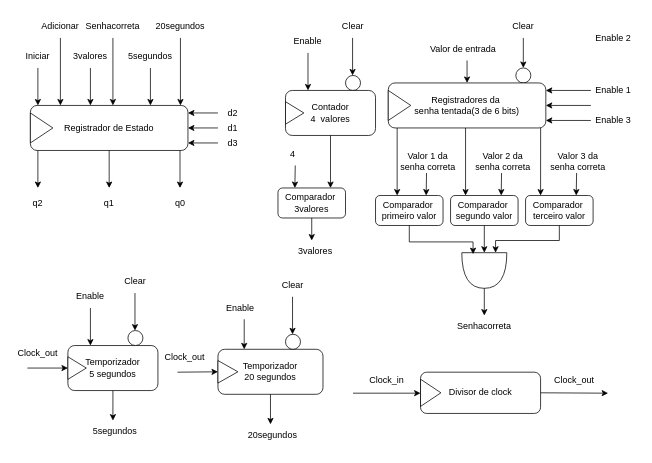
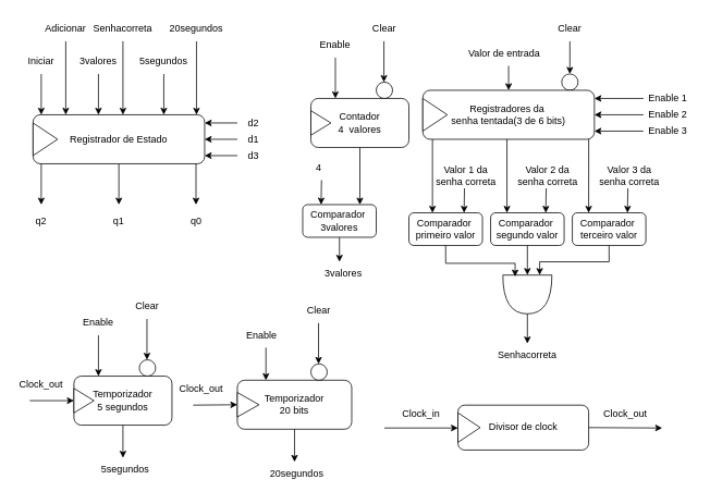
  <mxCell id="0" />
  <mxCell id="1" parent="0" />
  <mxCell id="2" value="" style="group" vertex="1" connectable="0" parent="1"><mxGeometry x="40" y="140" width="210" height="60" as="geometry" /></mxCell>
  <mxCell id="3" value="Registrador de Estado" style="rounded=1;whiteSpace=wrap;html=1;" vertex="1" parent="2"><mxGeometry width="210" height="60" as="geometry" /></mxCell>
  <mxCell id="4" value="" style="triangle;whiteSpace=wrap;html=1;movable=1;resizable=1;rotatable=1;deletable=1;editable=1;locked=0;connectable=1;" vertex="1" parent="2"><mxGeometry y="10" width="30" height="40" as="geometry" /></mxCell>
  <mxCell id="5" value="&lt;div&gt;Comparador&amp;nbsp;&lt;/div&gt;&lt;div&gt;terceiro valor&lt;br&gt;&lt;/div&gt;" style="rounded=1;whiteSpace=wrap;html=1;" vertex="1" parent="1"><mxGeometry x="700" y="260" width="90" height="40" as="geometry" /></mxCell>
  <mxCell id="6" value="" style="endArrow=classic;html=1;rounded=0;exitX=0.967;exitY=1;exitDx=0;exitDy=0;exitPerimeter=0;" edge="1" parent="1" source="78"><mxGeometry width="50" height="50" relative="1" as="geometry"><mxPoint x="440" y="290" as="sourcePoint" /><mxPoint x="720" y="260" as="targetPoint" /></mxGeometry></mxCell>
  <mxCell id="7" value="" style="endArrow=classic;html=1;rounded=0;exitX=0.967;exitY=1;exitDx=0;exitDy=0;exitPerimeter=0;" edge="1" parent="1"><mxGeometry width="50" height="50" relative="1" as="geometry"><mxPoint x="528.82" y="170" as="sourcePoint" /><mxPoint x="528.82" y="260" as="targetPoint" /></mxGeometry></mxCell>
  <mxCell id="8" value="" style="endArrow=classic;html=1;rounded=0;exitX=0.967;exitY=1;exitDx=0;exitDy=0;exitPerimeter=0;" edge="1" parent="1"><mxGeometry width="50" height="50" relative="1" as="geometry"><mxPoint x="620" y="170" as="sourcePoint" /><mxPoint x="620" y="260" as="targetPoint" /></mxGeometry></mxCell>
  <mxCell id="9" value="" style="endArrow=classic;html=1;rounded=0;entryX=0.75;entryY=0;entryDx=0;entryDy=0;" edge="1" parent="1" target="5"><mxGeometry width="50" height="50" relative="1" as="geometry"><mxPoint x="768" y="230" as="sourcePoint" /><mxPoint x="490" y="240" as="targetPoint" /></mxGeometry></mxCell>
  <mxCell id="10" value="Valor 3 da senha correta" style="text;html=1;align=center;verticalAlign=middle;whiteSpace=wrap;rounded=0;" vertex="1" parent="1"><mxGeometry x="730" y="200" width="80" height="30" as="geometry" /></mxCell>
  <mxCell id="11" value="Valor 2 da senha correta" style="text;html=1;align=center;verticalAlign=middle;whiteSpace=wrap;rounded=0;" vertex="1" parent="1"><mxGeometry x="630" y="200" width="80" height="30" as="geometry" /></mxCell>
  <mxCell id="12" value="&lt;div&gt;Comparador&amp;nbsp;&lt;/div&gt;&lt;div&gt;segundo valor&lt;br&gt;&lt;/div&gt;" style="rounded=1;whiteSpace=wrap;html=1;" vertex="1" parent="1"><mxGeometry x="600" y="260" width="90" height="40" as="geometry" /></mxCell>
  <mxCell id="13" value="" style="endArrow=classic;html=1;rounded=0;entryX=0.75;entryY=0;entryDx=0;entryDy=0;" edge="1" target="12" parent="1"><mxGeometry width="50" height="50" relative="1" as="geometry"><mxPoint x="668" y="230" as="sourcePoint" /><mxPoint x="390" y="240" as="targetPoint" /></mxGeometry></mxCell>
  <mxCell id="14" value="Valor 1 da senha correta" style="text;html=1;align=center;verticalAlign=middle;whiteSpace=wrap;rounded=0;" vertex="1" parent="1"><mxGeometry x="530" y="200" width="80" height="30" as="geometry" /></mxCell>
  <mxCell id="15" value="&lt;div&gt;Comparador&amp;nbsp;&lt;/div&gt;&lt;div&gt;primeiro valor&lt;br&gt;&lt;/div&gt;" style="rounded=1;whiteSpace=wrap;html=1;" vertex="1" parent="1"><mxGeometry x="500" y="260" width="90" height="40" as="geometry" /></mxCell>
  <mxCell id="16" value="" style="endArrow=classic;html=1;rounded=0;entryX=0.75;entryY=0;entryDx=0;entryDy=0;" edge="1" target="15" parent="1"><mxGeometry width="50" height="50" relative="1" as="geometry"><mxPoint x="568" y="230" as="sourcePoint" /><mxPoint x="290" y="240" as="targetPoint" /></mxGeometry></mxCell>
  <mxCell id="17" value="" style="shape=or;whiteSpace=wrap;html=1;rotation=90;" vertex="1" parent="1"><mxGeometry x="621.25" y="330" width="47.5" height="60" as="geometry" /></mxCell>
  <mxCell id="18" value="" style="endArrow=classic;html=1;rounded=0;entryX=0;entryY=0.75;entryDx=0;entryDy=0;entryPerimeter=0;" edge="1" parent="1"><mxGeometry width="50" height="50" relative="1" as="geometry"><mxPoint x="545" y="300" as="sourcePoint" /><mxPoint x="630" y="338.13" as="targetPoint" /><Array as="points"><mxPoint x="545" y="321.88" /><mxPoint x="630" y="321.88" /></Array></mxGeometry></mxCell>
  <mxCell id="19" value="" style="endArrow=classic;html=1;rounded=0;entryX=0;entryY=0.25;entryDx=0;entryDy=0;entryPerimeter=0;" edge="1" parent="1"><mxGeometry width="50" height="50" relative="1" as="geometry"><mxPoint x="745" y="300" as="sourcePoint" /><mxPoint x="660" y="336.25" as="targetPoint" /><Array as="points"><mxPoint x="745" y="320" /><mxPoint x="660" y="320" /></Array></mxGeometry></mxCell>
  <mxCell id="20" value="" style="endArrow=classic;html=1;rounded=0;exitX=0.5;exitY=1;exitDx=0;exitDy=0;entryX=0;entryY=0.5;entryDx=0;entryDy=0;entryPerimeter=0;" edge="1" parent="1" source="12" target="17"><mxGeometry width="50" height="50" relative="1" as="geometry"><mxPoint x="440" y="330" as="sourcePoint" /><mxPoint x="490" y="280" as="targetPoint" /></mxGeometry></mxCell>
  <mxCell id="21" value="" style="endArrow=classic;html=1;rounded=0;exitX=1;exitY=0.5;exitDx=0;exitDy=0;exitPerimeter=0;" edge="1" parent="1" source="17"><mxGeometry width="50" height="50" relative="1" as="geometry"><mxPoint x="440" y="330" as="sourcePoint" /><mxPoint x="645" y="420" as="targetPoint" /></mxGeometry></mxCell>
  <mxCell id="22" value="Senhacorreta" style="text;html=1;align=center;verticalAlign=middle;whiteSpace=wrap;rounded=0;" vertex="1" parent="1"><mxGeometry x="595" y="420" width="100" height="30" as="geometry" /></mxCell>
  <mxCell id="23" value="" style="group" vertex="1" connectable="0" parent="1"><mxGeometry x="90" y="360" width="120" height="230" as="geometry" /></mxCell>
  <mxCell id="24" value="" style="group" vertex="1" connectable="0" parent="23"><mxGeometry y="100" width="120" height="60" as="geometry" /></mxCell>
  <mxCell id="25" value="&lt;div&gt;Temporizador&lt;br&gt;&lt;/div&gt;&lt;div&gt;5 segundos&lt;br&gt;&lt;/div&gt;" style="rounded=1;whiteSpace=wrap;html=1;" vertex="1" parent="24"><mxGeometry width="120.0" height="60" as="geometry" /></mxCell>
  <mxCell id="26" value="" style="triangle;whiteSpace=wrap;html=1;" vertex="1" parent="24"><mxGeometry y="15" width="24.545" height="30" as="geometry" /></mxCell>
  <mxCell id="27" value="" style="endArrow=classic;html=1;rounded=0;entryX=0.25;entryY=0;entryDx=0;entryDy=0;" edge="1" parent="23" target="25"><mxGeometry width="50" height="50" relative="1" as="geometry"><mxPoint x="30" y="50" as="sourcePoint" /><mxPoint x="280" y="180" as="targetPoint" /></mxGeometry></mxCell>
  <mxCell id="28" value="" style="ellipse;whiteSpace=wrap;html=1;aspect=fixed;" vertex="1" parent="23"><mxGeometry x="80" y="80" width="20" height="20" as="geometry" /></mxCell>
  <mxCell id="29" value="" style="endArrow=classic;html=1;rounded=0;entryX=0.25;entryY=0;entryDx=0;entryDy=0;" edge="1" parent="23"><mxGeometry width="50" height="50" relative="1" as="geometry"><mxPoint x="89.41" y="30" as="sourcePoint" /><mxPoint x="89.41" y="80" as="targetPoint" /></mxGeometry></mxCell>
  <mxCell id="30" value="" style="endArrow=classic;html=1;rounded=0;exitX=0.5;exitY=1;exitDx=0;exitDy=0;" edge="1" parent="23" source="25"><mxGeometry width="50" height="50" relative="1" as="geometry"><mxPoint x="230" y="230" as="sourcePoint" /><mxPoint x="60" y="200" as="targetPoint" /></mxGeometry></mxCell>
  <mxCell id="31" value="5segundos" style="text;html=1;align=center;verticalAlign=middle;whiteSpace=wrap;rounded=0;" vertex="1" parent="23"><mxGeometry x="32.5" y="200" width="60" height="30" as="geometry" /></mxCell>
  <mxCell id="32" value="Enable" style="text;html=1;align=center;verticalAlign=middle;whiteSpace=wrap;rounded=0;" vertex="1" parent="23"><mxGeometry y="20" width="60" height="30" as="geometry" /></mxCell>
  <mxCell id="33" value="Clear" style="text;html=1;align=center;verticalAlign=middle;whiteSpace=wrap;rounded=0;" vertex="1" parent="23"><mxGeometry x="60" width="60" height="30" as="geometry" /></mxCell>
  <mxCell id="34" value="" style="group" vertex="1" connectable="0" parent="1"><mxGeometry x="300" y="465" width="130" height="60" as="geometry" /></mxCell>
- <mxCell id="35" value="&lt;div&gt;Temporizador&lt;br&gt;&lt;/div&gt;&lt;div&gt;20 segundos&lt;br&gt;&lt;/div&gt;" style="rounded=1;whiteSpace=wrap;html=1;" vertex="1" parent="34"><mxGeometry x="-10" width="140" height="60" as="geometry" /></mxCell>
+ <mxCell id="35" value="&lt;div&gt;Temporizador&lt;br&gt;&lt;/div&gt;&lt;div&gt;20 bits&lt;br&gt;&lt;/div&gt;" style="rounded=1;whiteSpace=wrap;html=1;" vertex="1" parent="34"><mxGeometry x="-10" width="140" height="60" as="geometry" /></mxCell>
  <mxCell id="36" value="" style="endArrow=classic;html=1;rounded=0;entryX=0.25;entryY=0;entryDx=0;entryDy=0;" edge="1" parent="1" target="35"><mxGeometry width="50" height="50" relative="1" as="geometry"><mxPoint x="325" y="425" as="sourcePoint" /><mxPoint x="580" y="545" as="targetPoint" /></mxGeometry></mxCell>
  <mxCell id="37" value="" style="ellipse;whiteSpace=wrap;html=1;aspect=fixed;" vertex="1" parent="1"><mxGeometry x="380" y="445" width="20" height="20" as="geometry" /></mxCell>
  <mxCell id="38" value="" style="endArrow=classic;html=1;rounded=0;entryX=0.25;entryY=0;entryDx=0;entryDy=0;" edge="1" parent="1"><mxGeometry width="50" height="50" relative="1" as="geometry"><mxPoint x="389.41" y="395" as="sourcePoint" /><mxPoint x="389.41" y="445" as="targetPoint" /></mxGeometry></mxCell>
  <mxCell id="39" value="" style="endArrow=classic;html=1;rounded=0;exitX=0.5;exitY=1;exitDx=0;exitDy=0;" edge="1" parent="1" source="35"><mxGeometry width="50" height="50" relative="1" as="geometry"><mxPoint x="530" y="595" as="sourcePoint" /><mxPoint x="360" y="565" as="targetPoint" /></mxGeometry></mxCell>
  <mxCell id="40" value="20segundos" style="text;html=1;align=center;verticalAlign=middle;whiteSpace=wrap;rounded=0;" vertex="1" parent="1"><mxGeometry x="332.5" y="565" width="60" height="30" as="geometry" /></mxCell>
  <mxCell id="41" value="Enable" style="text;html=1;align=center;verticalAlign=middle;whiteSpace=wrap;rounded=0;" vertex="1" parent="1"><mxGeometry x="290" y="395" width="60" height="30" as="geometry" /></mxCell>
  <mxCell id="42" value="Clear" style="text;html=1;align=center;verticalAlign=middle;whiteSpace=wrap;rounded=0;" vertex="1" parent="1"><mxGeometry x="360" y="365" width="60" height="30" as="geometry" /></mxCell>
  <mxCell id="43" value="" style="triangle;whiteSpace=wrap;html=1;" vertex="1" parent="1"><mxGeometry x="290" y="480" width="26.591" height="30" as="geometry" /></mxCell>
  <mxCell id="44" value="" style="endArrow=classic;html=1;rounded=0;" edge="1" parent="1"><mxGeometry width="50" height="50" relative="1" as="geometry"><mxPoint x="50" y="90" as="sourcePoint" /><mxPoint x="50" y="140" as="targetPoint" /></mxGeometry></mxCell>
  <mxCell id="45" value="Iniciar" style="text;html=1;align=center;verticalAlign=middle;whiteSpace=wrap;rounded=0;" vertex="1" parent="1"><mxGeometry y="60" width="60" height="30" as="geometry" x="20" /></mxCell>
  <mxCell id="46" value="Adicionar" style="text;html=1;align=center;verticalAlign=middle;whiteSpace=wrap;rounded=0;" vertex="1" parent="1"><mxGeometry x="50" width="60" height="30" as="geometry" y="20" /></mxCell>
  <mxCell id="47" value="" style="endArrow=classic;html=1;rounded=0;" edge="1" parent="1"><mxGeometry width="50" height="50" relative="1" as="geometry"><mxPoint x="80" y="50" as="sourcePoint" /><mxPoint x="80" y="140" as="targetPoint" /></mxGeometry></mxCell>
  <mxCell id="48" value="" style="endArrow=classic;html=1;rounded=0;" edge="1" parent="1"><mxGeometry width="50" height="50" relative="1" as="geometry"><mxPoint x="120" y="90" as="sourcePoint" /><mxPoint x="120" y="140" as="targetPoint" /></mxGeometry></mxCell>
  <mxCell id="49" value="" style="endArrow=classic;html=1;rounded=0;" edge="1" parent="1"><mxGeometry width="50" height="50" relative="1" as="geometry"><mxPoint x="150" y="50" as="sourcePoint" /><mxPoint x="150" y="140" as="targetPoint" /></mxGeometry></mxCell>
  <mxCell id="50" value="3valores" style="text;html=1;align=center;verticalAlign=middle;whiteSpace=wrap;rounded=0;" vertex="1" parent="1"><mxGeometry x="90" y="60" width="60" height="30" as="geometry" /></mxCell>
  <mxCell id="51" value="Senhacorreta" style="text;html=1;align=center;verticalAlign=middle;whiteSpace=wrap;rounded=0;" vertex="1" parent="1"><mxGeometry x="120" width="60" height="30" as="geometry" y="20" /></mxCell>
  <mxCell id="52" value="3valores" style="text;html=1;align=center;verticalAlign=middle;whiteSpace=wrap;rounded=0;" vertex="1" parent="1"><mxGeometry x="390" y="320" width="60" height="30" as="geometry" /></mxCell>
  <mxCell id="53" value="&lt;div&gt;Comparador&amp;nbsp;&lt;/div&gt;&lt;div&gt;3valores&lt;br&gt;&lt;/div&gt;" style="rounded=1;whiteSpace=wrap;html=1;" vertex="1" parent="1"><mxGeometry x="370" y="250" width="90" height="40" as="geometry" /></mxCell>
  <mxCell id="54" value="" style="group" vertex="1" connectable="0" parent="1"><mxGeometry x="380" y="120" width="120" height="60" as="geometry" /></mxCell>
  <mxCell id="55" value="&lt;div&gt;Contador&lt;/div&gt;&lt;div&gt;4&amp;nbsp; valores&lt;br&gt;&lt;/div&gt;" style="rounded=1;whiteSpace=wrap;html=1;" vertex="1" parent="54"><mxGeometry width="120.0" height="60" as="geometry" /></mxCell>
  <mxCell id="56" value="" style="triangle;whiteSpace=wrap;html=1;" vertex="1" parent="54"><mxGeometry y="15" width="24.545" height="30" as="geometry" /></mxCell>
  <mxCell id="57" value="" style="endArrow=classic;html=1;rounded=0;entryX=0.25;entryY=0;entryDx=0;entryDy=0;" edge="1" parent="1" target="55"><mxGeometry width="50" height="50" relative="1" as="geometry"><mxPoint x="410" y="70" as="sourcePoint" /><mxPoint x="660" y="200" as="targetPoint" /></mxGeometry></mxCell>
  <mxCell id="58" value="" style="ellipse;whiteSpace=wrap;html=1;aspect=fixed;" vertex="1" parent="1"><mxGeometry x="460" y="100" width="20" height="20" as="geometry" /></mxCell>
  <mxCell id="59" value="" style="endArrow=classic;html=1;rounded=0;entryX=0.25;entryY=0;entryDx=0;entryDy=0;" edge="1" parent="1"><mxGeometry width="50" height="50" relative="1" as="geometry"><mxPoint x="469.41" y="50" as="sourcePoint" /><mxPoint x="469.41" y="100" as="targetPoint" /></mxGeometry></mxCell>
  <mxCell id="60" value="" style="endArrow=classic;html=1;rounded=0;exitX=0.5;exitY=1;exitDx=0;exitDy=0;" edge="1" parent="1" source="55"><mxGeometry width="50" height="50" relative="1" as="geometry"><mxPoint x="610" y="250" as="sourcePoint" /><mxPoint x="440" y="250" as="targetPoint" /></mxGeometry></mxCell>
  <mxCell id="61" value="Enable" style="text;html=1;align=center;verticalAlign=middle;whiteSpace=wrap;rounded=0;" vertex="1" parent="1"><mxGeometry x="380" y="40" width="60" height="30" as="geometry" /></mxCell>
  <mxCell id="62" value="Clear" style="text;html=1;align=center;verticalAlign=middle;whiteSpace=wrap;rounded=0;" vertex="1" parent="1"><mxGeometry x="440" width="60" height="30" as="geometry" y="20" /></mxCell>
  <mxCell id="63" value="" style="endArrow=classic;html=1;rounded=0;exitX=0.5;exitY=1;exitDx=0;exitDy=0;" edge="1" parent="1" source="53"><mxGeometry width="50" height="50" relative="1" as="geometry"><mxPoint x="440" y="300" as="sourcePoint" /><mxPoint x="415" y="320" as="targetPoint" /></mxGeometry></mxCell>
  <mxCell id="64" value="" style="endArrow=classic;html=1;rounded=0;entryX=0.25;entryY=0;entryDx=0;entryDy=0;" edge="1" parent="1" target="53"><mxGeometry width="50" height="50" relative="1" as="geometry"><mxPoint x="393" y="220" as="sourcePoint" /><mxPoint x="490" y="250" as="targetPoint" /></mxGeometry></mxCell>
  <mxCell id="65" value="4" style="text;html=1;align=center;verticalAlign=middle;whiteSpace=wrap;rounded=0;" vertex="1" parent="1"><mxGeometry x="370" y="190" width="40" height="30" as="geometry" /></mxCell>
  <mxCell id="66" value="" style="endArrow=classic;html=1;rounded=0;" edge="1" parent="1"><mxGeometry width="50" height="50" relative="1" as="geometry"><mxPoint x="200" y="90" as="sourcePoint" /><mxPoint x="200" y="140" as="targetPoint" /></mxGeometry></mxCell>
  <mxCell id="67" value="5segundos" style="text;html=1;align=center;verticalAlign=middle;whiteSpace=wrap;rounded=0;" vertex="1" parent="1"><mxGeometry x="170" y="60" width="60" height="30" as="geometry" /></mxCell>
  <mxCell id="68" value="" style="endArrow=classic;html=1;rounded=0;" edge="1" parent="1"><mxGeometry width="50" height="50" relative="1" as="geometry"><mxPoint x="240" y="50" as="sourcePoint" /><mxPoint x="240" y="140" as="targetPoint" /></mxGeometry></mxCell>
  <mxCell id="69" value="20segundos" style="text;html=1;align=center;verticalAlign=middle;whiteSpace=wrap;rounded=0;" vertex="1" parent="1"><mxGeometry x="210" width="60" height="30" as="geometry" y="20" /></mxCell>
  <mxCell id="70" value="" style="endArrow=classic;html=1;rounded=0;" edge="1" parent="1"><mxGeometry width="50" height="50" relative="1" as="geometry"><mxPoint x="697" y="50" as="sourcePoint" /><mxPoint x="697" y="90" as="targetPoint" /></mxGeometry></mxCell>
  <mxCell id="71" value="Clear" style="text;html=1;align=center;verticalAlign=middle;whiteSpace=wrap;rounded=0;" vertex="1" parent="1"><mxGeometry x="667" width="60" height="30" as="geometry" y="20" /></mxCell>
  <mxCell id="72" value="" style="endArrow=classic;html=1;rounded=0;" edge="1" parent="1" target="78"><mxGeometry width="50" height="50" relative="1" as="geometry"><mxPoint x="622" y="80" as="sourcePoint" /><mxPoint x="667" y="10" as="targetPoint" /></mxGeometry></mxCell>
  <mxCell id="73" value="Valor de entrada" style="text;html=1;align=center;verticalAlign=middle;whiteSpace=wrap;rounded=0;" vertex="1" parent="1"><mxGeometry x="567" y="50" width="100" height="30" as="geometry" /></mxCell>
  <mxCell id="74" value="" style="ellipse;whiteSpace=wrap;html=1;aspect=fixed;" vertex="1" parent="1"><mxGeometry x="687" y="90" width="20" height="20" as="geometry" /></mxCell>
  <mxCell id="75" value="Enable 1" style="text;html=1;align=center;verticalAlign=middle;whiteSpace=wrap;rounded=0;" vertex="1" parent="1"><mxGeometry x="787" y="110" width="60" height="20" as="geometry" /></mxCell>
  <mxCell id="76" value="" style="group" vertex="1" connectable="0" parent="1"><mxGeometry x="517" y="110" width="270" height="60" as="geometry" /></mxCell>
  <mxCell id="77" value="" style="group" vertex="1" connectable="0" parent="76"><mxGeometry width="210" height="60" as="geometry" /></mxCell>
  <mxCell id="78" value="&lt;div&gt;Registradores da&amp;nbsp;&lt;/div&gt;&lt;div&gt;senha tentada(3 de 6 bits)&lt;/div&gt;" style="rounded=1;whiteSpace=wrap;html=1;" vertex="1" parent="77"><mxGeometry width="210" height="60" as="geometry" /></mxCell>
  <mxCell id="79" value="" style="triangle;whiteSpace=wrap;html=1;" vertex="1" parent="77"><mxGeometry y="10" width="30" height="40" as="geometry" /></mxCell>
  <mxCell id="80" value="" style="endArrow=classic;html=1;rounded=0;entryX=1;entryY=0.5;entryDx=0;entryDy=0;" edge="1" parent="76"><mxGeometry width="50" height="50" relative="1" as="geometry"><mxPoint x="270" y="10" as="sourcePoint" /><mxPoint x="210" y="10" as="targetPoint" /></mxGeometry></mxCell>
  <mxCell id="81" value="" style="endArrow=classic;html=1;rounded=0;entryX=1;entryY=0.5;entryDx=0;entryDy=0;" edge="1" parent="76"><mxGeometry width="50" height="50" relative="1" as="geometry"><mxPoint x="270" y="50" as="sourcePoint" /><mxPoint x="210" y="50" as="targetPoint" /><Array as="points"><mxPoint x="270" y="50" /></Array></mxGeometry></mxCell>
  <mxCell id="82" value="" style="endArrow=classic;html=1;rounded=0;entryX=1;entryY=0.5;entryDx=0;entryDy=0;" edge="1" parent="76"><mxGeometry width="50" height="50" relative="1" as="geometry"><mxPoint x="270" y="30" as="sourcePoint" /><mxPoint x="210" y="30" as="targetPoint" /></mxGeometry></mxCell>
- <mxCell id="83" value="Enable 2" style="text;html=1;align=center;verticalAlign=middle;whiteSpace=wrap;rounded=0;" vertex="1" parent="1"><mxGeometry x="787" y="40" width="60" height="20" as="geometry" /></mxCell>
+ <mxCell id="83" value="Enable 2" style="text;html=1;align=center;verticalAlign=middle;whiteSpace=wrap;rounded=0;" vertex="1" parent="1"><mxGeometry x="787" y="130" width="60" height="20" as="geometry" /></mxCell>
  <mxCell id="84" value="Enable 3" style="text;html=1;align=center;verticalAlign=middle;whiteSpace=wrap;rounded=0;" vertex="1" parent="1"><mxGeometry x="787" y="150" width="60" height="20" as="geometry" /></mxCell>
  <mxCell id="85" value="" style="endArrow=classic;html=1;rounded=0;entryX=1;entryY=0.5;entryDx=0;entryDy=0;" edge="1" parent="1"><mxGeometry width="50" height="50" relative="1" as="geometry"><mxPoint x="290" y="150" as="sourcePoint" /><mxPoint x="250" y="150" as="targetPoint" /></mxGeometry></mxCell>
  <mxCell id="86" value="" style="endArrow=classic;html=1;rounded=0;entryX=1;entryY=0.5;entryDx=0;entryDy=0;" edge="1" parent="1"><mxGeometry width="50" height="50" relative="1" as="geometry"><mxPoint x="290" y="170" as="sourcePoint" /><mxPoint x="250" y="170" as="targetPoint" /></mxGeometry></mxCell>
  <mxCell id="87" value="" style="endArrow=classic;html=1;rounded=0;entryX=1;entryY=0.5;entryDx=0;entryDy=0;" edge="1" parent="1"><mxGeometry width="50" height="50" relative="1" as="geometry"><mxPoint x="290" y="190" as="sourcePoint" /><mxPoint x="250" y="190" as="targetPoint" /><Array as="points"><mxPoint x="290" y="190" /></Array></mxGeometry></mxCell>
  <mxCell id="88" value="d3" style="text;html=1;align=center;verticalAlign=middle;whiteSpace=wrap;rounded=0;" vertex="1" parent="1"><mxGeometry x="280" y="180" width="60" height="20" as="geometry" /></mxCell>
  <mxCell id="89" value="d1" style="text;html=1;align=center;verticalAlign=middle;whiteSpace=wrap;rounded=0;" vertex="1" parent="1"><mxGeometry x="280" y="160" width="60" height="20" as="geometry" /></mxCell>
  <mxCell id="90" value="d2" style="text;html=1;align=center;verticalAlign=middle;whiteSpace=wrap;rounded=0;" vertex="1" parent="1"><mxGeometry x="280" y="140" width="60" height="20" as="geometry" /></mxCell>
  <mxCell id="91" value="" style="endArrow=classic;html=1;rounded=0;exitX=0.5;exitY=1;exitDx=0;exitDy=0;" edge="1" parent="1" source="3"><mxGeometry width="50" height="50" relative="1" as="geometry"><mxPoint x="130" y="305" as="sourcePoint" /><mxPoint x="145" y="250" as="targetPoint" /></mxGeometry></mxCell>
  <mxCell id="92" value="" style="endArrow=classic;html=1;rounded=0;exitX=0.5;exitY=1;exitDx=0;exitDy=0;" edge="1" parent="1"><mxGeometry width="50" height="50" relative="1" as="geometry"><mxPoint x="239.41" y="200" as="sourcePoint" /><mxPoint x="239.41" y="250" as="targetPoint" /></mxGeometry></mxCell>
  <mxCell id="93" value="" style="endArrow=classic;html=1;rounded=0;exitX=0.5;exitY=1;exitDx=0;exitDy=0;" edge="1" parent="1"><mxGeometry width="50" height="50" relative="1" as="geometry"><mxPoint x="50" y="200" as="sourcePoint" /><mxPoint x="50" y="250" as="targetPoint" /></mxGeometry></mxCell>
  <mxCell id="94" value="q2" style="text;html=1;align=center;verticalAlign=middle;whiteSpace=wrap;rounded=0;" vertex="1" parent="1"><mxGeometry y="255" width="60" height="30" as="geometry" x="20" /></mxCell>
  <mxCell id="95" value="q1" style="text;html=1;align=center;verticalAlign=middle;whiteSpace=wrap;rounded=0;" vertex="1" parent="1"><mxGeometry x="115" y="255" width="60" height="30" as="geometry" /></mxCell>
  <mxCell id="96" value="q0" style="text;html=1;align=center;verticalAlign=middle;whiteSpace=wrap;rounded=0;" vertex="1" parent="1"><mxGeometry x="210" y="255" width="60" height="30" as="geometry" /></mxCell>
  <mxCell id="97" value="" style="endArrow=classic;html=1;rounded=0;entryX=0;entryY=0.5;entryDx=0;entryDy=0;" edge="1" parent="1" target="43"><mxGeometry width="50" height="50" relative="1" as="geometry"><mxPoint x="236" y="495.5" as="sourcePoint" /><mxPoint x="286" y="500.5" as="targetPoint" /></mxGeometry></mxCell>
  <mxCell id="98" value="Clock_out" style="text;html=1;align=center;verticalAlign=middle;whiteSpace=wrap;rounded=0;" vertex="1" parent="1"><mxGeometry x="216" y="460.5" width="60" height="30" as="geometry" /></mxCell>
  <mxCell id="99" value="" style="endArrow=classic;html=1;rounded=0;entryX=0;entryY=0.5;entryDx=0;entryDy=0;" edge="1" parent="1"><mxGeometry width="50" height="50" relative="1" as="geometry"><mxPoint x="36" y="490" as="sourcePoint" /><mxPoint x="90" y="490" as="targetPoint" /></mxGeometry></mxCell>
  <mxCell id="100" value="Clock_out" style="text;html=1;align=center;verticalAlign=middle;whiteSpace=wrap;rounded=0;" vertex="1" parent="1"><mxGeometry y="455" width="60" height="30" as="geometry" x="20" /></mxCell>
  <mxCell id="101" value="&lt;div&gt;Divisor de clock&lt;/div&gt;" style="rounded=1;whiteSpace=wrap;html=1;" vertex="1" parent="1"><mxGeometry x="560" y="495.5" width="160" height="55" as="geometry" /></mxCell>
  <mxCell id="102" value="" style="triangle;whiteSpace=wrap;html=1;" vertex="1" parent="1"><mxGeometry x="560" y="504.88" width="27.19" height="36.25" as="geometry" /></mxCell>
  <mxCell id="103" value="" style="endArrow=classic;html=1;rounded=0;exitX=1;exitY=0.5;exitDx=0;exitDy=0;" edge="1" parent="1" source="101"><mxGeometry width="50" height="50" relative="1" as="geometry"><mxPoint x="540" y="500.5" as="sourcePoint" /><mxPoint x="810" y="523.5" as="targetPoint" /></mxGeometry></mxCell>
  <mxCell id="104" value="Clock_out" style="text;html=1;align=center;verticalAlign=middle;whiteSpace=wrap;rounded=0;" vertex="1" parent="1"><mxGeometry x="735" y="490.5" width="60" height="30" as="geometry" /></mxCell>
  <mxCell id="105" value="" style="endArrow=classic;html=1;rounded=0;exitX=1;exitY=0.5;exitDx=0;exitDy=0;" edge="1" parent="1"><mxGeometry width="50" height="50" relative="1" as="geometry"><mxPoint x="470" y="523.5" as="sourcePoint" /><mxPoint x="560" y="523.5" as="targetPoint" /></mxGeometry></mxCell>
  <mxCell id="106" value="Clock_in" style="text;html=1;align=center;verticalAlign=middle;whiteSpace=wrap;rounded=0;" vertex="1" parent="1"><mxGeometry x="485" y="490.5" width="60" height="30" as="geometry" /></mxCell>
